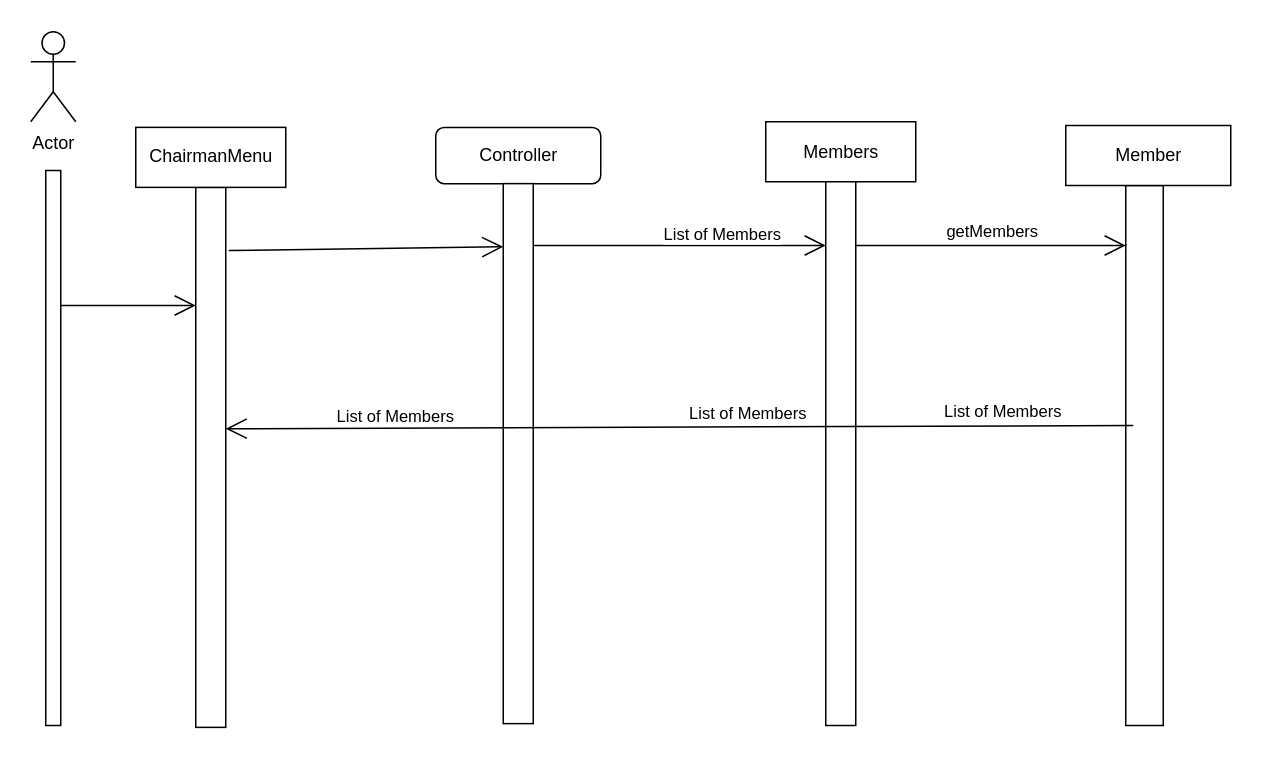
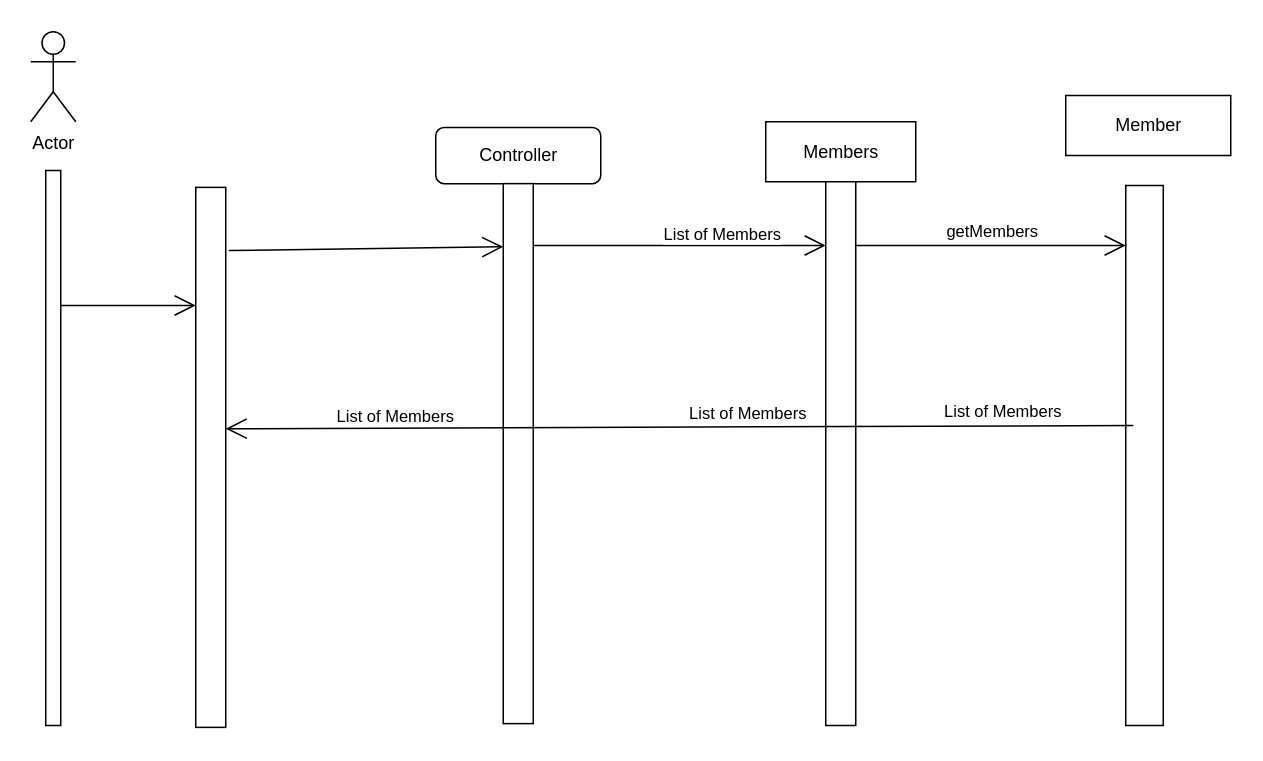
  <mxCell id="0" />
  <mxCell id="1" parent="0" />
  <mxCell id="2" value="" style="html=1;points=[];perimeter=orthogonalPerimeter;" vertex="1" parent="1"><mxGeometry x="750" y="123" width="25" height="360" as="geometry" /></mxCell>
- <mxCell id="3" value="Member" style="html=1;" vertex="1" parent="1"><mxGeometry x="710" y="83" width="110" height="40" as="geometry" /></mxCell>
+ <mxCell id="3" value="Member" style="html=1;" vertex="1" parent="1"><mxGeometry x="710" y="63" width="110" height="40" as="geometry" /></mxCell>
  <mxCell id="4" value="Controller" style="html=1;rounded=1;" vertex="1" parent="1"><mxGeometry x="290" y="84.25" width="110" height="37.5" as="geometry" /></mxCell>
  <mxCell id="5" value="" style="html=1;points=[];perimeter=orthogonalPerimeter;" vertex="1" parent="1"><mxGeometry x="550" y="113" width="20" height="370" as="geometry" /></mxCell>
  <mxCell id="6" value="" style="endArrow=open;endFill=1;endSize=12;html=1;rounded=0;startArrow=none;" edge="1" parent="1" source="10"><mxGeometry width="160" relative="1" as="geometry"><mxPoint x="350" y="163" as="sourcePoint" /><mxPoint x="550" y="163" as="targetPoint" /></mxGeometry></mxCell>
  <mxCell id="7" value="" style="html=1;points=[];perimeter=orthogonalPerimeter;" vertex="1" parent="1"><mxGeometry x="130" y="124.25" width="20" height="360" as="geometry" /></mxCell>
- <mxCell id="8" value="ChairmanMenu" style="html=1;" vertex="1" parent="1"><mxGeometry x="90" y="84.25" width="100" height="40" as="geometry" /></mxCell>
  <mxCell id="9" value="Members" style="html=1;" vertex="1" parent="1"><mxGeometry x="510" y="80.5" width="100" height="40" as="geometry" /></mxCell>
  <mxCell id="10" value="" style="html=1;points=[];perimeter=orthogonalPerimeter;" vertex="1" parent="1"><mxGeometry x="335" y="121.75" width="20" height="360" as="geometry" /></mxCell>
  <mxCell id="11" value="" style="endArrow=none;endFill=1;endSize=12;html=1;rounded=0;" edge="1" parent="1"><mxGeometry width="160" relative="1" as="geometry"><mxPoint x="750" y="162" as="sourcePoint" /><mxPoint x="750" y="163" as="targetPoint" /></mxGeometry></mxCell>
  <mxCell id="12" value="List of Members" style="edgeLabel;html=1;align=center;verticalAlign=middle;resizable=0;points=[];" vertex="1" connectable="0" parent="11"><mxGeometry x="-0.078" y="3" relative="1" as="geometry"><mxPoint x="-273" y="-7" as="offset" /></mxGeometry></mxCell>
  <mxCell id="13" value="" style="endArrow=open;endFill=1;endSize=12;html=1;rounded=0;exitX=1.1;exitY=0.117;exitDx=0;exitDy=0;exitPerimeter=0;entryX=0;entryY=0.117;entryDx=0;entryDy=0;entryPerimeter=0;" edge="1" parent="1" source="7" target="10"><mxGeometry width="160" relative="1" as="geometry"><mxPoint x="80" y="173" as="sourcePoint" /><mxPoint x="330" y="163" as="targetPoint" /></mxGeometry></mxCell>
  <mxCell id="14" value="" style="endArrow=open;endFill=1;endSize=12;html=1;rounded=0;" edge="1" parent="1"><mxGeometry width="160" relative="1" as="geometry"><mxPoint x="570" y="163" as="sourcePoint" /><mxPoint x="750" y="163" as="targetPoint" /></mxGeometry></mxCell>
  <mxCell id="15" value="getMembers" style="edgeLabel;html=1;align=center;verticalAlign=middle;resizable=0;points=[];" vertex="1" connectable="0" parent="14"><mxGeometry x="-0.111" y="2" relative="1" as="geometry"><mxPoint x="10" y="-8" as="offset" /></mxGeometry></mxCell>
  <mxCell id="16" value="" style="endArrow=open;endFill=1;endSize=12;html=1;rounded=0;entryX=1;entryY=0.447;entryDx=0;entryDy=0;entryPerimeter=0;" edge="1" parent="1" target="7"><mxGeometry width="160" relative="1" as="geometry"><mxPoint x="755" y="283" as="sourcePoint" /><mxPoint x="125" y="203" as="targetPoint" /></mxGeometry></mxCell>
  <mxCell id="17" value="List of Members" style="edgeLabel;html=1;align=center;verticalAlign=middle;resizable=0;points=[];" vertex="1" connectable="0" parent="16"><mxGeometry x="-0.174" y="-2" relative="1" as="geometry"><mxPoint x="-7" y="-7" as="offset" /></mxGeometry></mxCell>
  <mxCell id="18" value="List of Members" style="edgeLabel;html=1;align=center;verticalAlign=middle;resizable=0;points=[];" vertex="1" connectable="0" parent="16"><mxGeometry x="-0.712" y="-3" relative="1" as="geometry"><mxPoint y="-7" as="offset" /></mxGeometry></mxCell>
  <mxCell id="19" value="List of Members" style="edgeLabel;html=1;align=center;verticalAlign=middle;resizable=0;points=[];" vertex="1" connectable="0" parent="16"><mxGeometry x="0.628" y="-2" relative="1" as="geometry"><mxPoint y="-6" as="offset" /></mxGeometry></mxCell>
  <mxCell id="20" value="Actor" style="shape=umlActor;verticalLabelPosition=bottom;verticalAlign=top;html=1;" vertex="1" parent="1"><mxGeometry x="20" y="20.5" width="30" height="60" as="geometry" /></mxCell>
  <mxCell id="21" value="" style="html=1;points=[];perimeter=orthogonalPerimeter;" vertex="1" parent="1"><mxGeometry x="30" y="113" width="10" height="370" as="geometry" /></mxCell>
  <mxCell id="22" value="" style="endArrow=open;endFill=1;endSize=12;html=1;rounded=0;" edge="1" parent="1"><mxGeometry width="160" relative="1" as="geometry"><mxPoint x="40" y="203" as="sourcePoint" /><mxPoint x="130" y="203" as="targetPoint" /></mxGeometry></mxCell>
